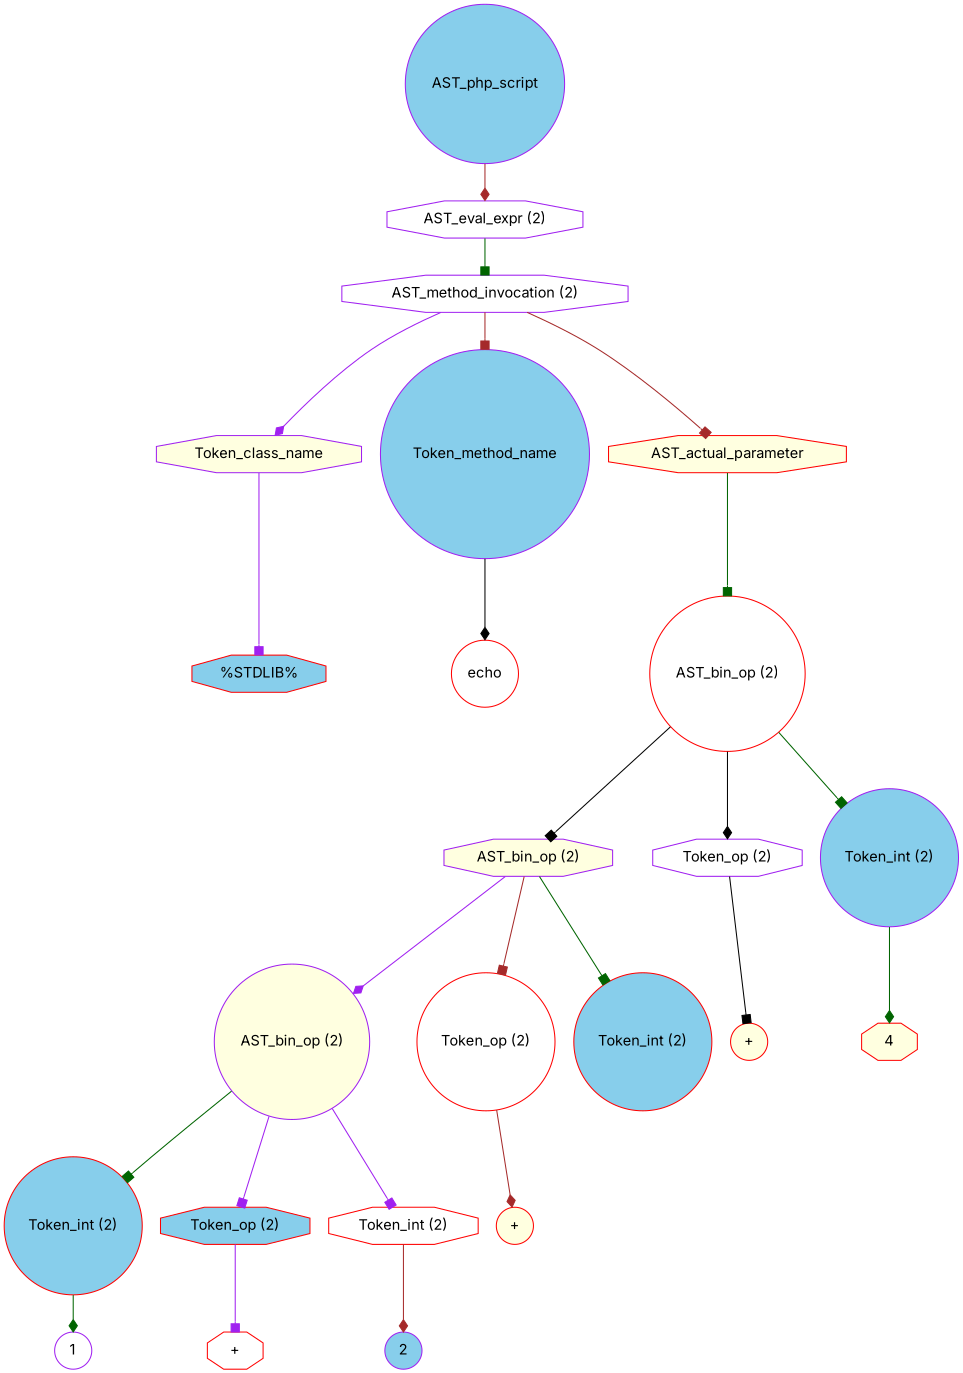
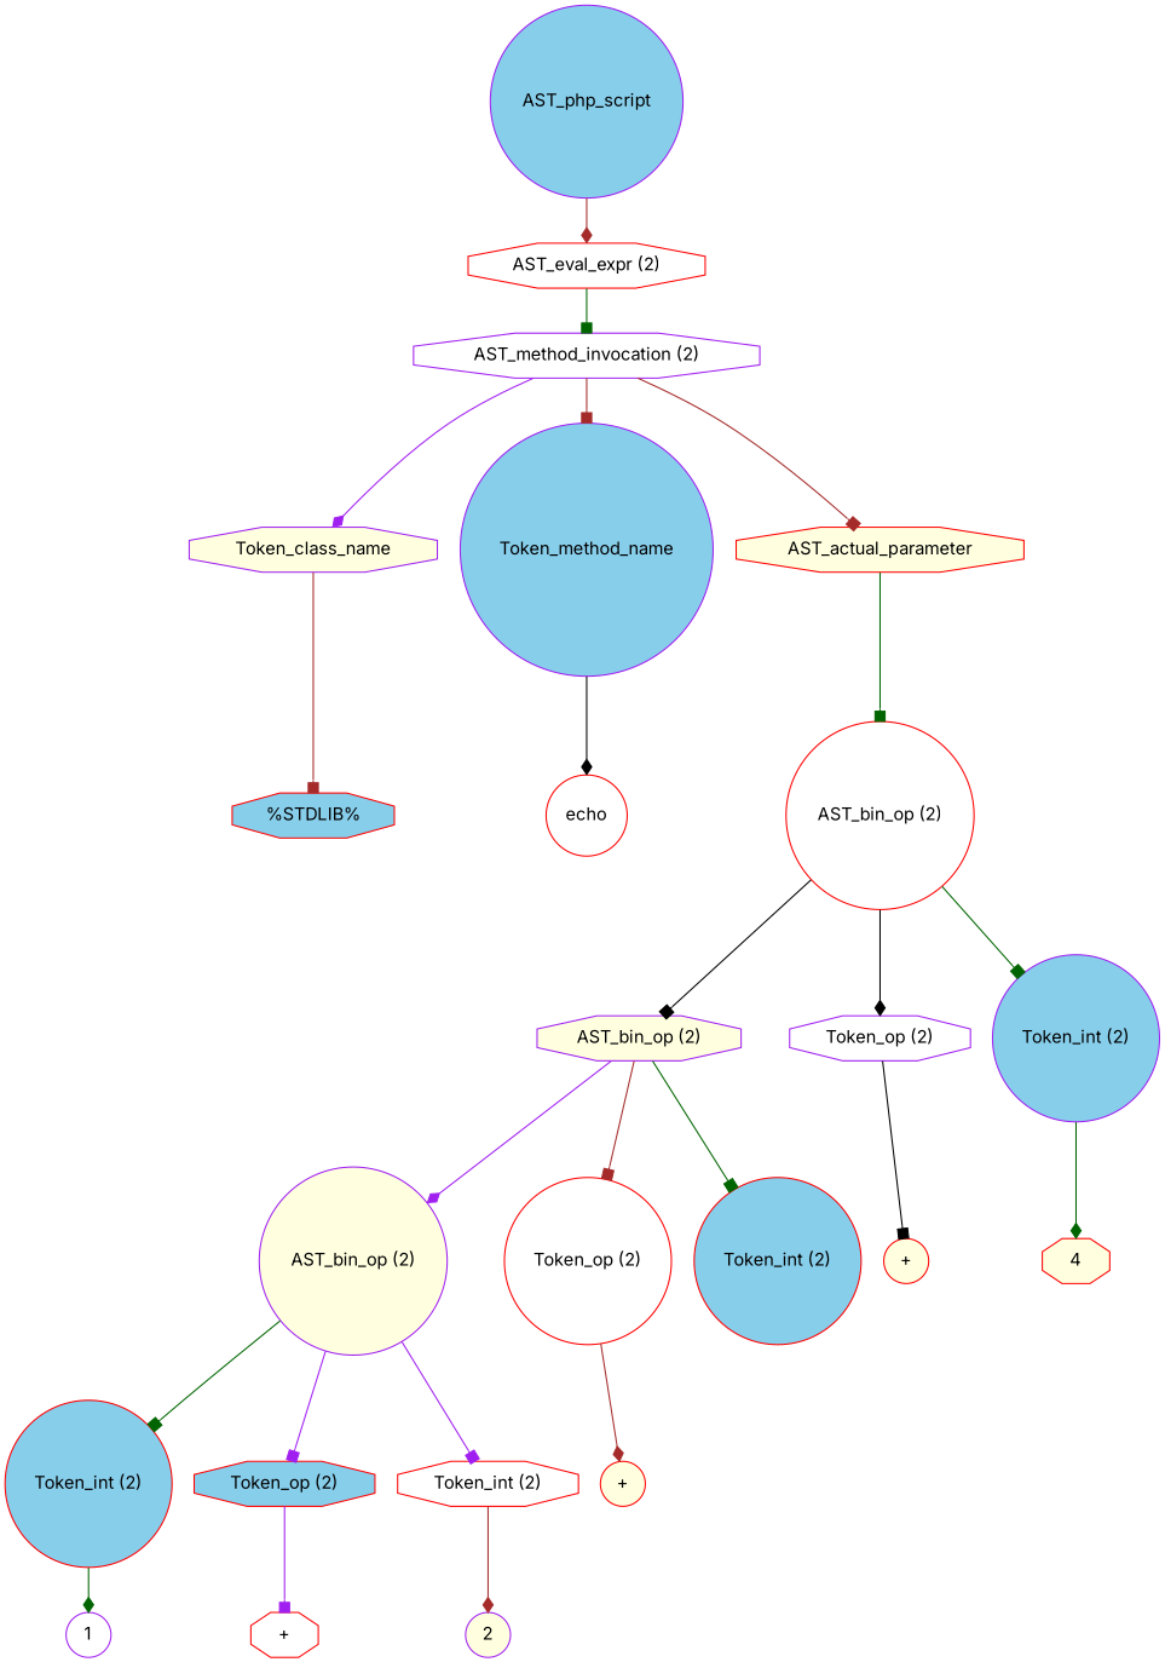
  digraph {
    fontname=Inter
    node [color=red fillcolor=white fontname=Inter shape=circle style=filled]
    edge [arrowhead=box color=darkgreen fontname=Inter]
    n1 [color=purple fillcolor=skyblue label=AST_php_script]
-   n2 [color=purple label="AST_eval_expr (2)" shape=octagon]
+   n2 [label="AST_eval_expr (2)" shape=octagon]
    n3 [color=purple label="AST_method_invocation (2)" shape=octagon]
    n4 [color=purple fillcolor=lightyellow label=Token_class_name shape=octagon]
    n5 [color=purple fillcolor=skyblue label=Token_method_name]
    n6 [fillcolor=lightyellow label=AST_actual_parameter shape=octagon]
    n7 [fillcolor=skyblue label="%STDLIB%" shape=octagon]
    n8 [label=echo]
    n9 [label="AST_bin_op (2)"]
    n10 [color=purple fillcolor=lightyellow label="AST_bin_op (2)" shape=octagon]
    n11 [color=purple label="Token_op (2)" shape=octagon]
    n12 [color=purple fillcolor=skyblue label="Token_int (2)"]
    n13 [color=purple fillcolor=lightyellow label="AST_bin_op (2)"]
    n14 [label="Token_op (2)"]
    n15 [fillcolor=skyblue label="Token_int (2)"]
    n16 [fillcolor=lightyellow label="+"]
    n17 [fillcolor=lightyellow label=4 shape=octagon]
    n18 [fillcolor=skyblue label="Token_int (2)"]
    n19 [fillcolor=skyblue label="Token_op (2)" shape=octagon]
    n20 [label="Token_int (2)" shape=octagon]
    n21 [fillcolor=lightyellow label="+"]
    n22 [color=purple label=1]
    n23 [label="+" shape=octagon]
-   n24 [color=purple fillcolor=skyblue label=2]
+   n24 [color=purple fillcolor=lightyellow label=2]
    n1 -> n2 [arrowhead=diamond color=brown]
    n2 -> n3
    n3 -> n4 [arrowhead=diamond color=purple]
    n3 -> n5 [color=brown]
    n3 -> n6 [color=brown]
-   n4 -> n7 [color=purple]
+   n4 -> n7 [color=brown]
    n5 -> n8 [arrowhead=diamond color=black]
    n6 -> n9
    n9 -> n10 [color=black]
    n9 -> n11 [arrowhead=diamond color=black]
    n9 -> n12
    n10 -> n13 [arrowhead=diamond color=purple]
    n10 -> n14 [color=brown]
    n10 -> n15
    n11 -> n16 [color=black]
    n12 -> n17 [arrowhead=diamond]
    n13 -> n18
    n13 -> n19 [color=purple]
    n13 -> n20 [color=purple]
    n14 -> n21 [arrowhead=diamond color=brown]
    n18 -> n22 [arrowhead=diamond]
    n19 -> n23 [color=purple]
    n20 -> n24 [arrowhead=diamond color=brown]
  }
